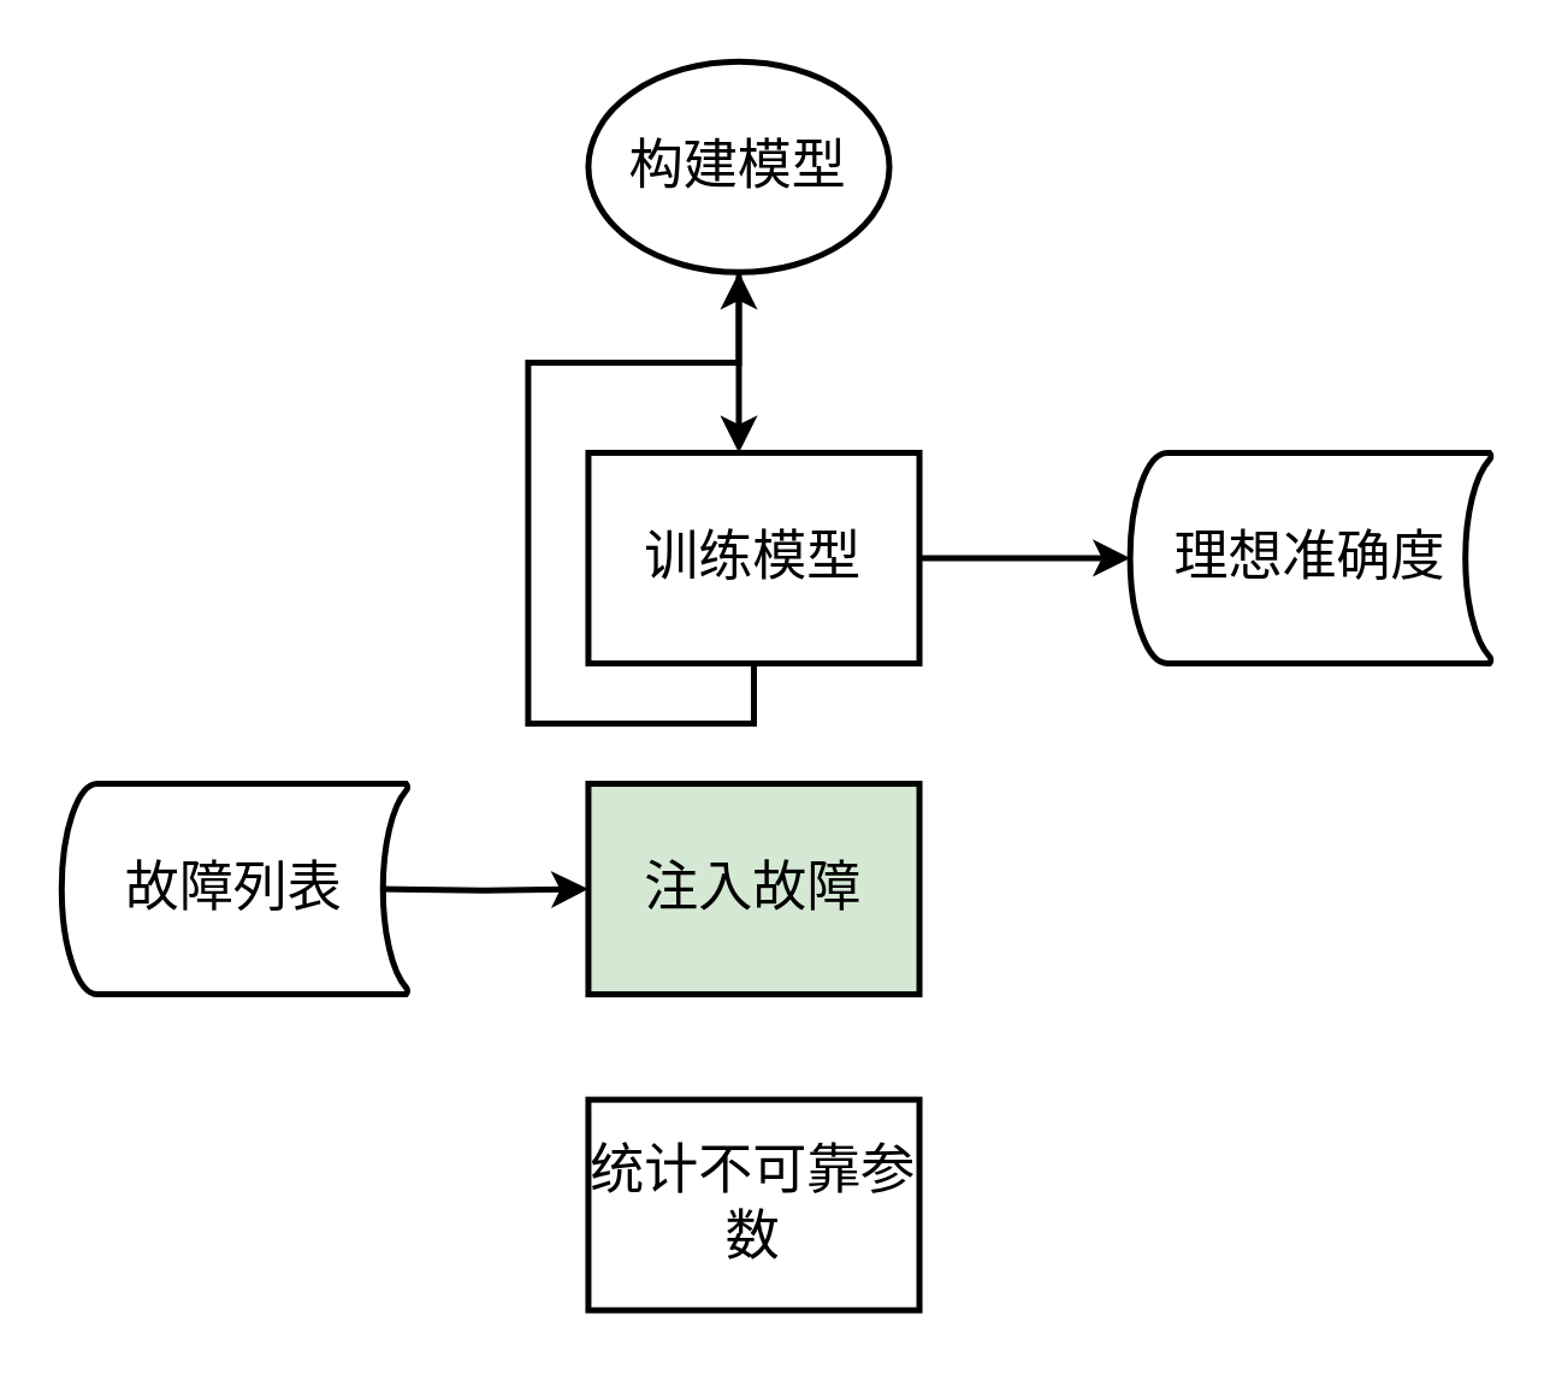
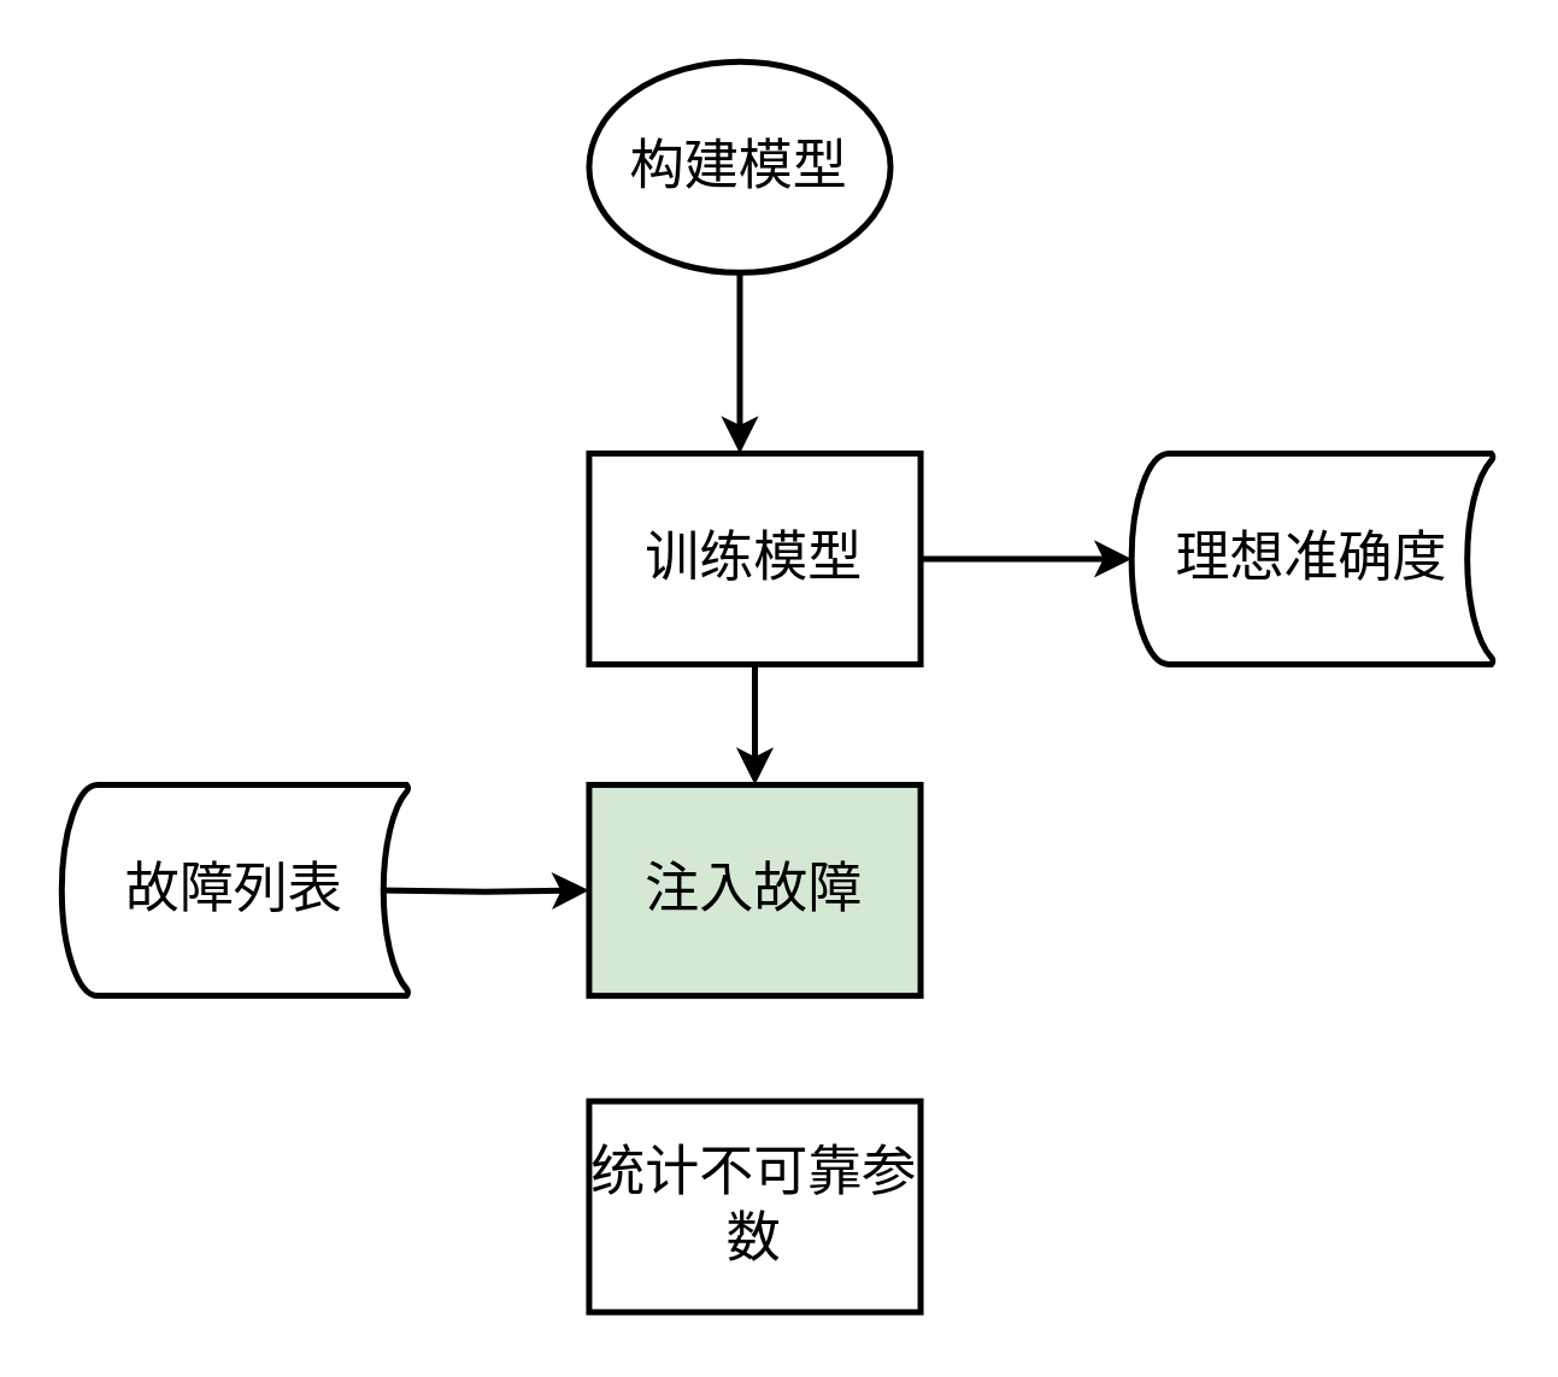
  <mxCell id="0" />
  <mxCell id="1" parent="0" />
- <mxCell id="2" style="edgeStyle=orthogonalEdgeStyle;rounded=0;orthogonalLoop=1;jettySize=auto;html=1;exitX=0.5;exitY=1;exitDx=0;exitDy=0;fontSize=18;strokeWidth=2;" edge="1" parent="1" source="4" target="6"><mxGeometry relative="1" as="geometry" /></mxCell>
+ <mxCell id="2" style="edgeStyle=orthogonalEdgeStyle;rounded=0;orthogonalLoop=1;jettySize=auto;html=1;exitX=0.5;exitY=1;exitDx=0;exitDy=0;entryX=0.5;entryY=0;entryDx=0;entryDy=0;fontSize=18;strokeWidth=2;" edge="1" parent="1" source="4" target="8"><mxGeometry relative="1" as="geometry" /></mxCell>
  <mxCell id="3" style="edgeStyle=orthogonalEdgeStyle;rounded=0;orthogonalLoop=1;jettySize=auto;html=1;exitX=1;exitY=0.5;exitDx=0;exitDy=0;entryX=0;entryY=0.5;entryDx=0;entryDy=0;entryPerimeter=0;fontSize=18;strokeWidth=2;" edge="1" parent="1" source="4" target="7"><mxGeometry relative="1" as="geometry" /></mxCell>
  <mxCell id="4" value="&lt;span style=&quot;font-size: 18px;&quot;&gt;训练模型&lt;/span&gt;" style="rounded=0;whiteSpace=wrap;html=1;strokeWidth=2;" vertex="1" parent="1"><mxGeometry x="195" y="150" width="110" height="70" as="geometry" /></mxCell>
  <mxCell id="5" style="edgeStyle=orthogonalEdgeStyle;rounded=0;orthogonalLoop=1;jettySize=auto;html=1;exitX=0.5;exitY=1;exitDx=0;exitDy=0;exitPerimeter=0;fontSize=18;strokeWidth=2;" edge="1" parent="1" source="6"><mxGeometry relative="1" as="geometry"><mxPoint x="245" y="150" as="targetPoint" /></mxGeometry></mxCell>
  <mxCell id="6" value="构建模型" style="strokeWidth=2;html=1;shape=mxgraph.flowchart.start_1;whiteSpace=wrap;fontSize=18;" vertex="1" parent="1"><mxGeometry x="195" y="20" width="100" height="70" as="geometry" /></mxCell>
  <mxCell id="7" value="理想准确度" style="strokeWidth=2;html=1;shape=mxgraph.flowchart.stored_data;whiteSpace=wrap;fontSize=18;" vertex="1" parent="1"><mxGeometry x="375" y="150" width="120" height="70" as="geometry" /></mxCell>
  <mxCell id="8" value="&lt;span style=&quot;font-size: 18px;&quot;&gt;注入故障&lt;/span&gt;" style="rounded=0;whiteSpace=wrap;html=1;strokeWidth=2;fillColor=#d5e8d4;" vertex="1" parent="1"><mxGeometry x="195" y="260" width="110" height="70" as="geometry" /></mxCell>
  <mxCell id="9" style="edgeStyle=orthogonalEdgeStyle;rounded=0;orthogonalLoop=1;jettySize=auto;html=1;exitX=1;exitY=0.5;exitDx=0;exitDy=0;entryX=0;entryY=0.5;entryDx=0;entryDy=0;fontSize=18;strokeWidth=2;" edge="1" parent="1" target="8"><mxGeometry relative="1" as="geometry"><mxPoint x="125" y="295" as="sourcePoint" /></mxGeometry></mxCell>
  <mxCell id="10" value="故障列表" style="strokeWidth=2;html=1;shape=mxgraph.flowchart.stored_data;whiteSpace=wrap;fontSize=18;" vertex="1" parent="1"><mxGeometry x="20" y="260" width="115" height="70" as="geometry" /></mxCell>
  <mxCell id="11" value="&lt;span style=&quot;font-size: 18px;&quot;&gt;统计不可靠参数&lt;/span&gt;" style="rounded=0;whiteSpace=wrap;html=1;strokeWidth=2;" vertex="1" parent="1"><mxGeometry x="195" y="365" width="110" height="70" as="geometry" /></mxCell>
